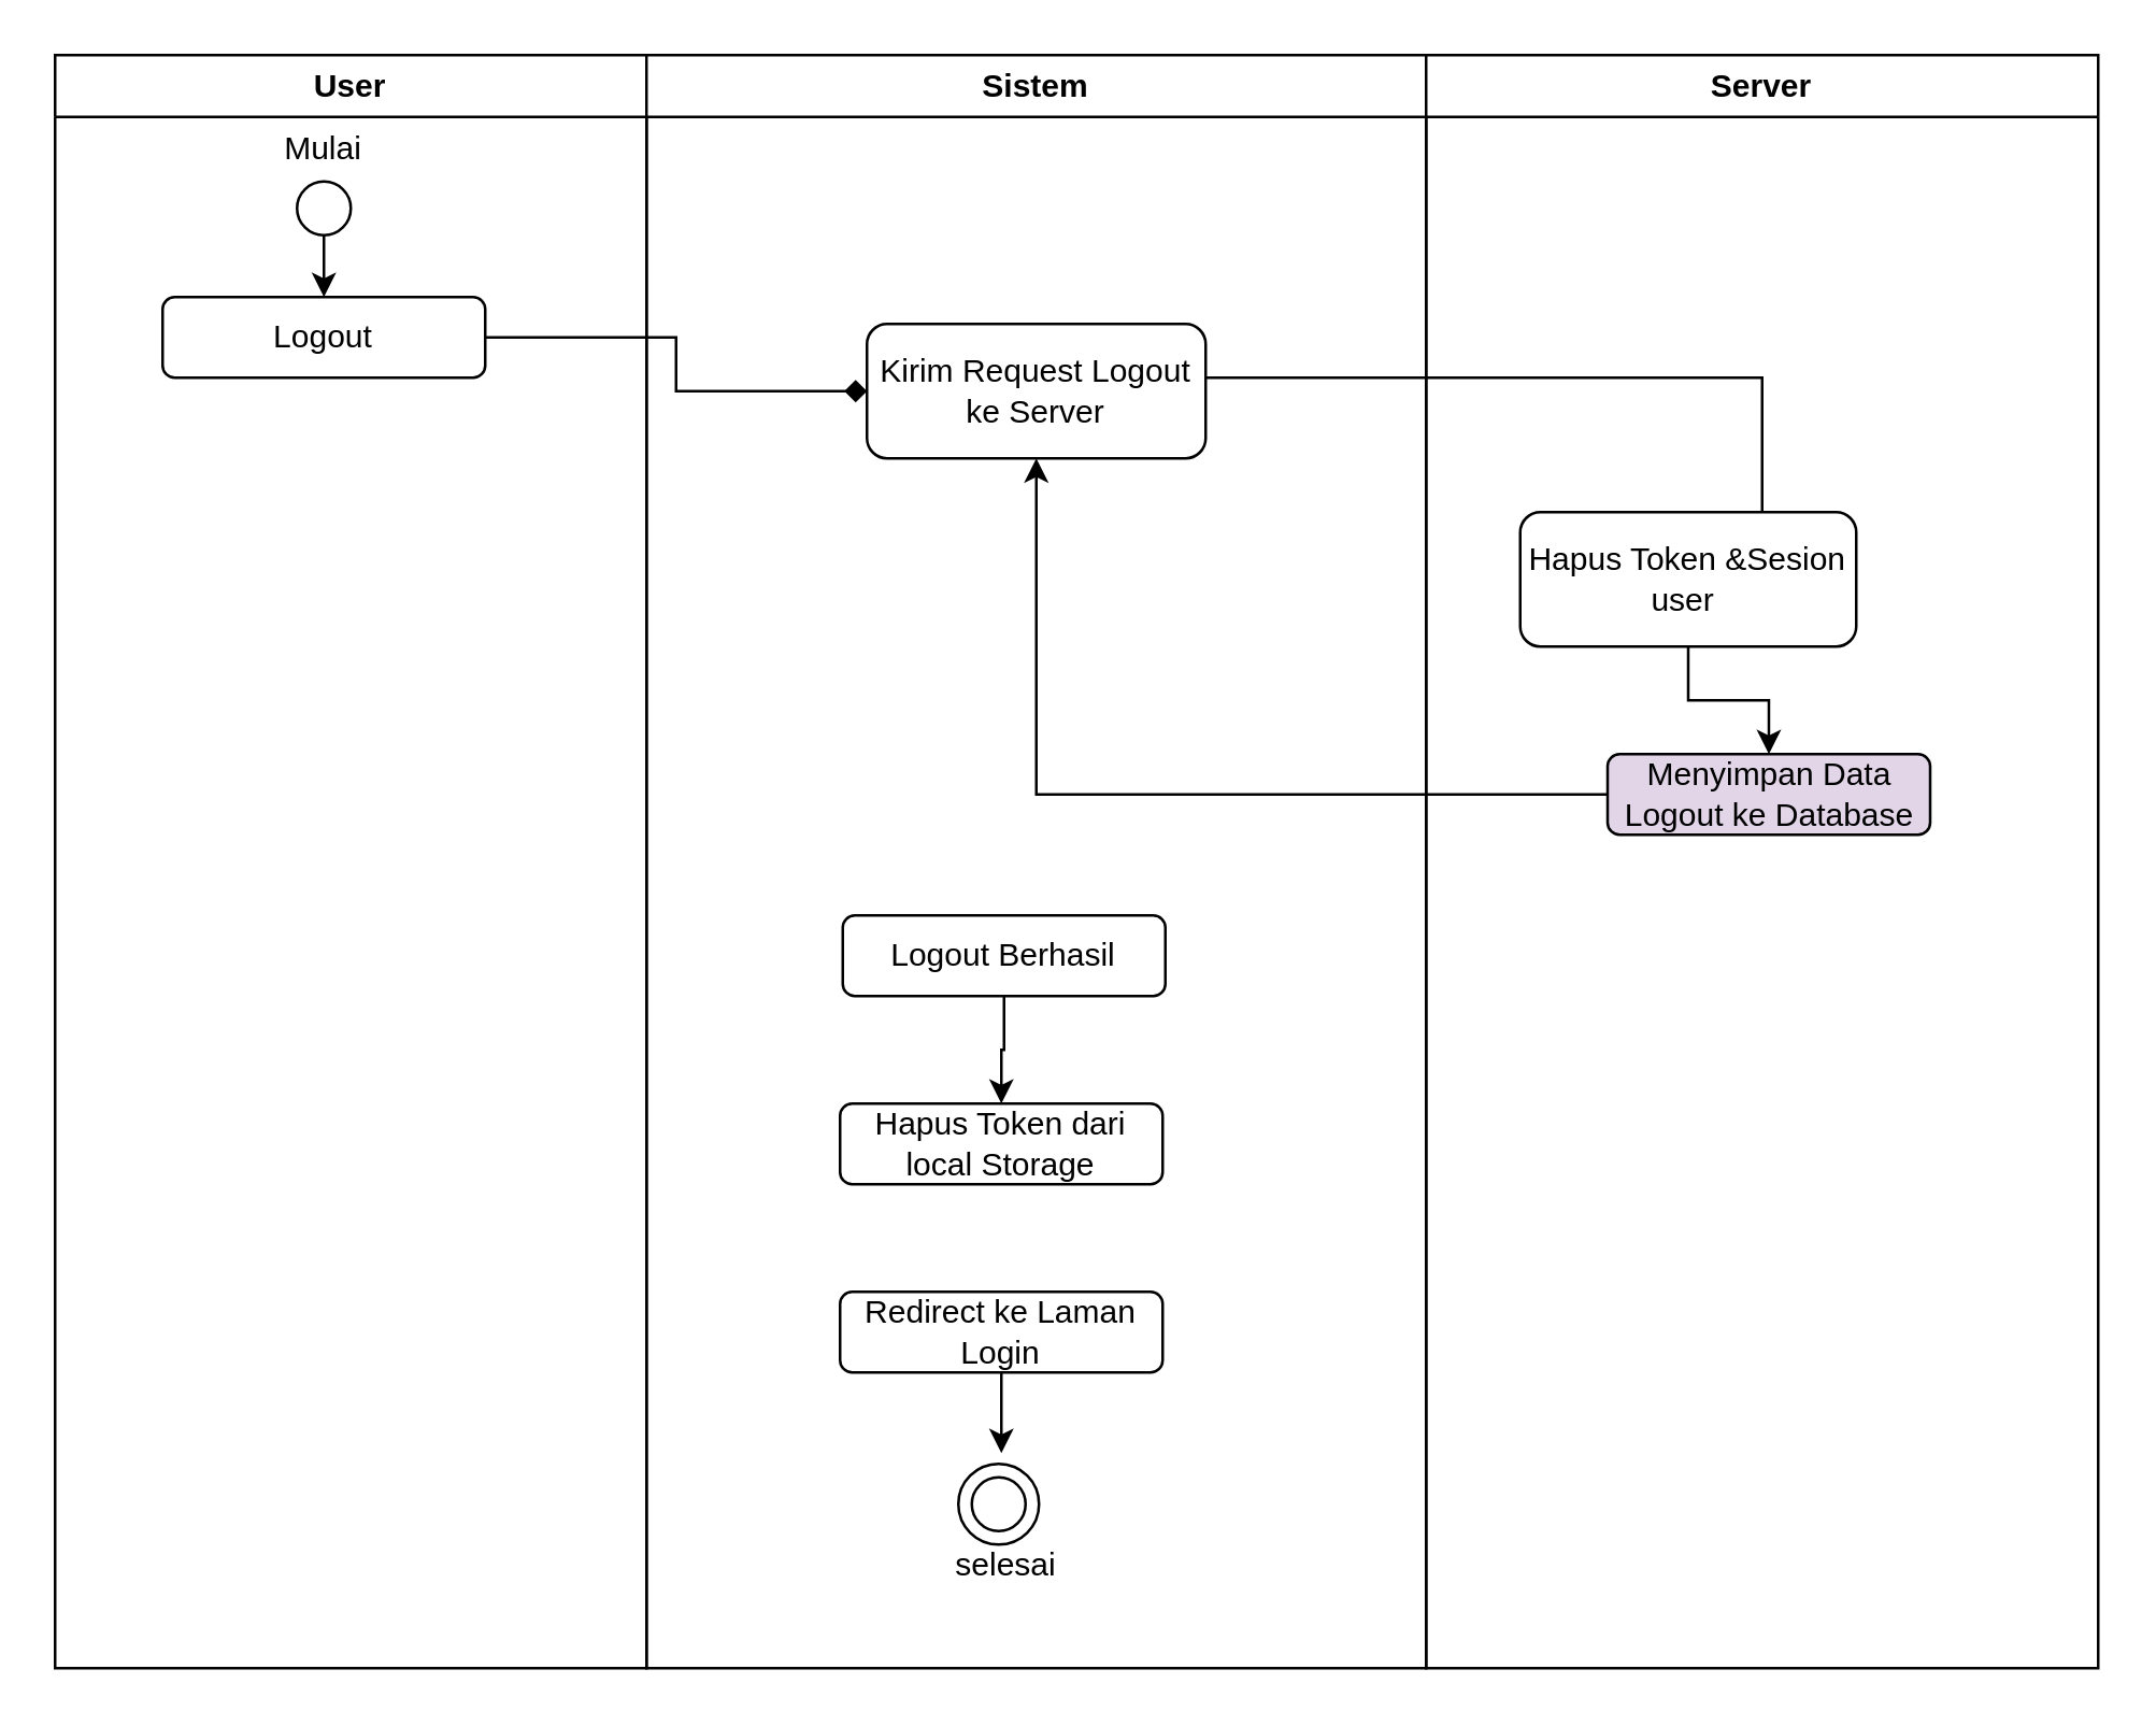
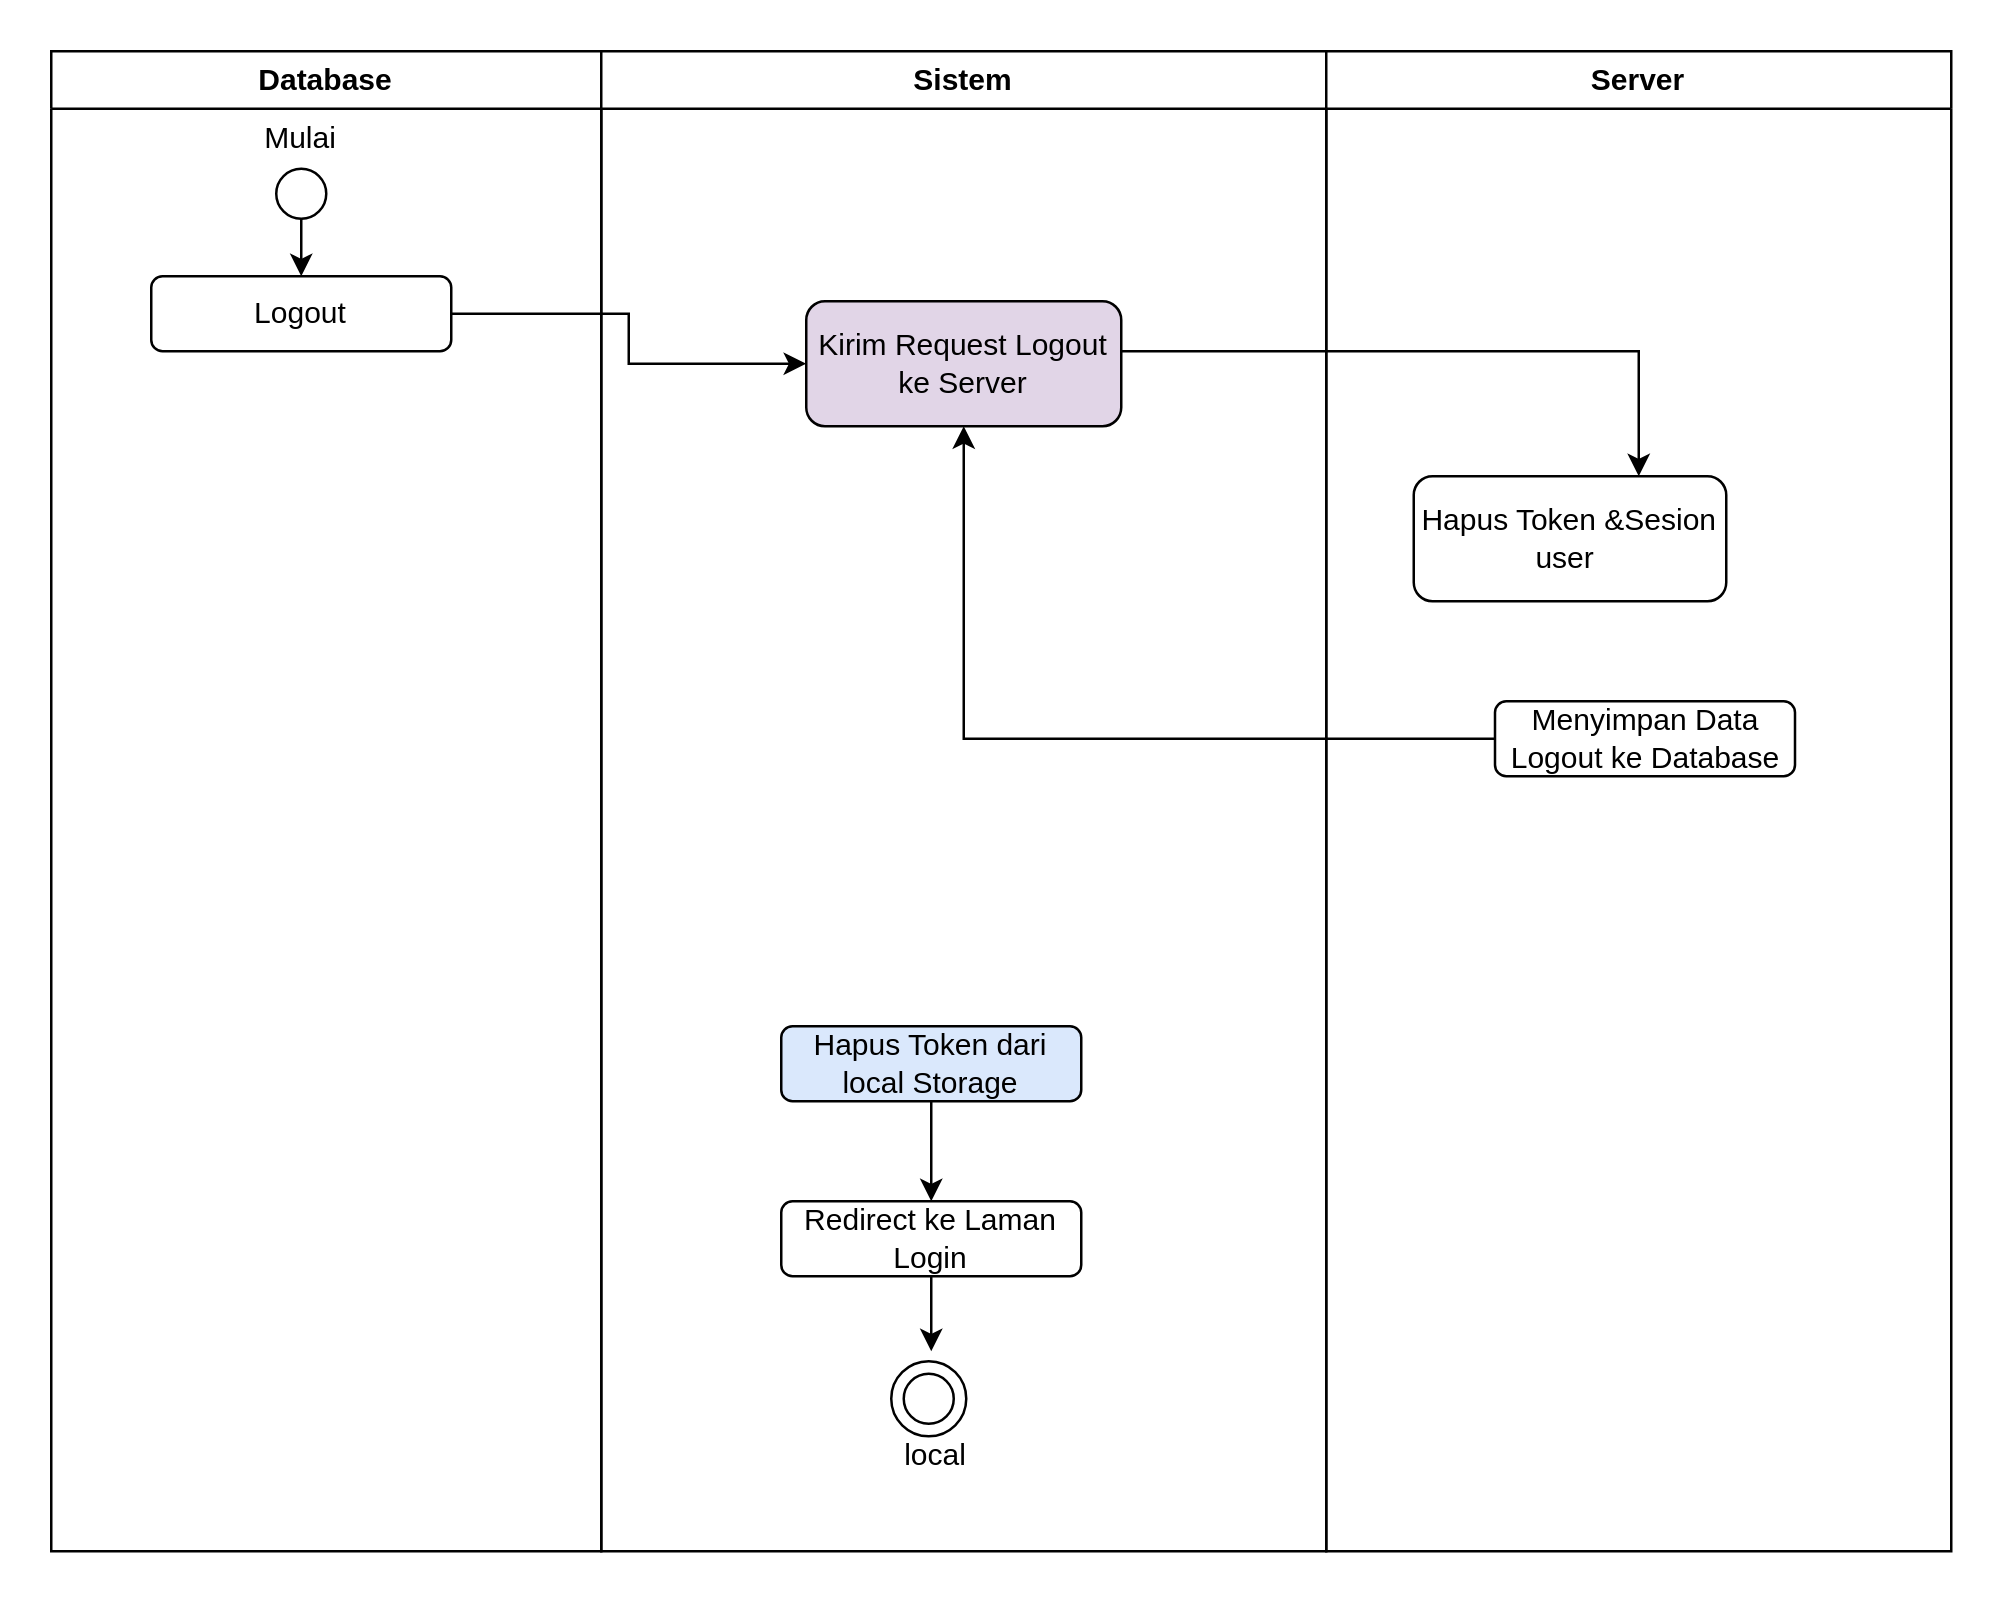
  <mxCell id="0" />
  <mxCell id="1" parent="0" />
- <mxCell id="2" value="User" style="swimlane;whiteSpace=wrap;html=1;" vertex="1" parent="1"><mxGeometry x="20" y="20" width="220" height="600" as="geometry" /></mxCell>
+ <mxCell id="2" value="Database" style="swimlane;whiteSpace=wrap;html=1;" vertex="1" parent="1"><mxGeometry x="20" y="20" width="220" height="600" as="geometry" /></mxCell>
  <mxCell id="3" value="" style="edgeStyle=orthogonalEdgeStyle;rounded=0;orthogonalLoop=1;jettySize=auto;html=1;" edge="1" parent="2" source="4" target="5"><mxGeometry relative="1" as="geometry" /></mxCell>
  <mxCell id="4" value="" style="ellipse;whiteSpace=wrap;html=1;aspect=fixed;color=black;" vertex="1" parent="2"><mxGeometry x="90" y="47" width="20" height="20" as="geometry" /></mxCell>
  <mxCell id="5" value="Logout" style="rounded=1;whiteSpace=wrap;html=1;" vertex="1" parent="2"><mxGeometry x="40" y="90" width="120" height="30" as="geometry" /></mxCell>
  <mxCell id="6" value="Mulai" style="text;html=1;align=center;verticalAlign=middle;whiteSpace=wrap;rounded=0;" vertex="1" parent="2"><mxGeometry x="70" y="30" width="60" height="10" as="geometry" /></mxCell>
  <mxCell id="7" value="Sistem" style="swimlane;whiteSpace=wrap;html=1;" vertex="1" parent="1"><mxGeometry x="240" y="20" width="290" height="600" as="geometry" /></mxCell>
- <mxCell id="8" style="edgeStyle=orthogonalEdgeStyle;rounded=0;orthogonalLoop=1;jettySize=auto;html=1;entryX=0.5;entryY=0;entryDx=0;entryDy=0;" edge="1" parent="7" source="9" target="17"><mxGeometry relative="1" as="geometry" /></mxCell>
- <mxCell id="9" value="Logout Berhasil" style="rounded=1;whiteSpace=wrap;html=1;" vertex="1" parent="7"><mxGeometry x="73" y="320" width="120" height="30" as="geometry" /></mxCell>
  <mxCell id="10" value="" style="ellipse;whiteSpace=wrap;html=1;aspect=fixed;" vertex="1" parent="7"><mxGeometry x="116" y="524" width="30" height="30" as="geometry" /></mxCell>
  <mxCell id="11" value="" style="ellipse;whiteSpace=wrap;html=1;aspect=fixed;color=black;" vertex="1" parent="7"><mxGeometry x="121" y="529" width="20" height="20" as="geometry" /></mxCell>
- <mxCell id="12" value="selesai" style="text;html=1;align=center;verticalAlign=middle;whiteSpace=wrap;rounded=0;" vertex="1" parent="7"><mxGeometry x="104" y="557" width="60" height="10" as="geometry" /></mxCell>
+ <mxCell id="12" value="local" style="text;html=1;align=center;verticalAlign=middle;whiteSpace=wrap;rounded=0;" vertex="1" parent="7"><mxGeometry x="104" y="557" width="60" height="10" as="geometry" /></mxCell>
  <mxCell id="13" style="edgeStyle=orthogonalEdgeStyle;rounded=0;orthogonalLoop=1;jettySize=auto;html=1;" edge="1" parent="7" source="14"><mxGeometry relative="1" as="geometry"><mxPoint x="132" y="520" as="targetPoint" /></mxGeometry></mxCell>
  <mxCell id="14" value="Redirect ke Laman Login" style="rounded=1;whiteSpace=wrap;html=1;" vertex="1" parent="7"><mxGeometry x="72" y="460" width="120" height="30" as="geometry" /></mxCell>
- <mxCell id="15" value="Kirim Request Logout ke Server" style="rounded=1;whiteSpace=wrap;html=1;" vertex="1" parent="7"><mxGeometry x="82" y="100" width="126" height="50" as="geometry" /></mxCell>
- <mxCell id="17" value="Hapus Token dari local Storage" style="rounded=1;whiteSpace=wrap;html=1;" vertex="1" parent="7"><mxGeometry x="72" y="390" width="120" height="30" as="geometry" /></mxCell>
+ <mxCell id="15" value="Kirim Request Logout ke Server" style="rounded=1;whiteSpace=wrap;html=1;fillColor=#e1d5e7;" vertex="1" parent="7"><mxGeometry x="82" y="100" width="126" height="50" as="geometry" /></mxCell>
+ <mxCell id="16" value="" style="edgeStyle=orthogonalEdgeStyle;rounded=0;orthogonalLoop=1;jettySize=auto;html=1;" edge="1" parent="7" source="17" target="14"><mxGeometry relative="1" as="geometry" /></mxCell>
+ <mxCell id="17" value="Hapus Token dari local Storage" style="rounded=1;whiteSpace=wrap;html=1;fillColor=#dae8fc;" vertex="1" parent="7"><mxGeometry x="72" y="390" width="120" height="30" as="geometry" /></mxCell>
  <mxCell id="18" value="Server" style="swimlane;whiteSpace=wrap;html=1;" vertex="1" parent="1"><mxGeometry x="530" y="20" width="250" height="600" as="geometry" /></mxCell>
- <mxCell id="19" value="Menyimpan Data Logout ke Database" style="rounded=1;whiteSpace=wrap;html=1;fillColor=#e1d5e7;" vertex="1" parent="18"><mxGeometry x="67.5" y="260" width="120" height="30" as="geometry" /></mxCell>
+ <mxCell id="19" value="Menyimpan Data Logout ke Database" style="rounded=1;whiteSpace=wrap;html=1;" vertex="1" parent="18"><mxGeometry x="67.5" y="260" width="120" height="30" as="geometry" /></mxCell>
  <mxCell id="20" value="Hapus Token &amp;amp;Sesion user&amp;nbsp;" style="rounded=1;whiteSpace=wrap;html=1;" vertex="1" parent="18"><mxGeometry x="35" y="170" width="125" height="50" as="geometry" /></mxCell>
- <mxCell id="21" style="edgeStyle=orthogonalEdgeStyle;rounded=0;orthogonalLoop=1;jettySize=auto;html=1;entryX=0.5;entryY=0;entryDx=0;entryDy=0;" edge="1" parent="18" source="20" target="19"><mxGeometry relative="1" as="geometry" /></mxCell>
- <mxCell id="22" value="" style="edgeStyle=orthogonalEdgeStyle;rounded=0;orthogonalLoop=1;jettySize=auto;html=1;endArrow=diamond;" edge="1" parent="1" source="5" target="15"><mxGeometry relative="1" as="geometry" /></mxCell>
- <mxCell id="23" value="" style="edgeStyle=orthogonalEdgeStyle;rounded=0;orthogonalLoop=1;jettySize=auto;html=1;endArrow=none;" edge="1" parent="1" source="15" target="20"><mxGeometry relative="1" as="geometry"><Array as="points"><mxPoint x="655" y="140" /></Array></mxGeometry></mxCell>
+ <mxCell id="22" value="" style="edgeStyle=orthogonalEdgeStyle;rounded=0;orthogonalLoop=1;jettySize=auto;html=1;" edge="1" parent="1" source="5" target="15"><mxGeometry relative="1" as="geometry" /></mxCell>
+ <mxCell id="23" value="" style="edgeStyle=orthogonalEdgeStyle;rounded=0;orthogonalLoop=1;jettySize=auto;html=1;" edge="1" parent="1" source="15" target="20"><mxGeometry relative="1" as="geometry"><Array as="points"><mxPoint x="655" y="140" /></Array></mxGeometry></mxCell>
  <mxCell id="24" style="edgeStyle=orthogonalEdgeStyle;rounded=0;orthogonalLoop=1;jettySize=auto;html=1;" edge="1" parent="1" source="19" target="15"><mxGeometry relative="1" as="geometry"><mxPoint x="370" y="295" as="targetPoint" /></mxGeometry></mxCell>
